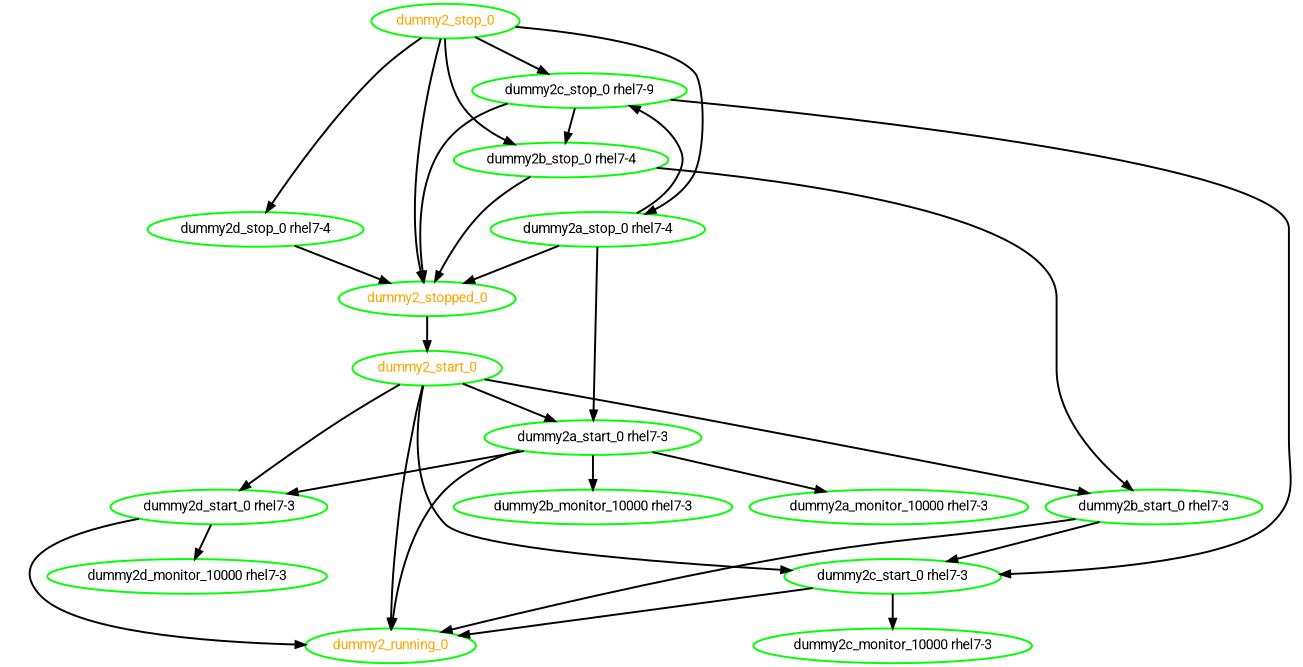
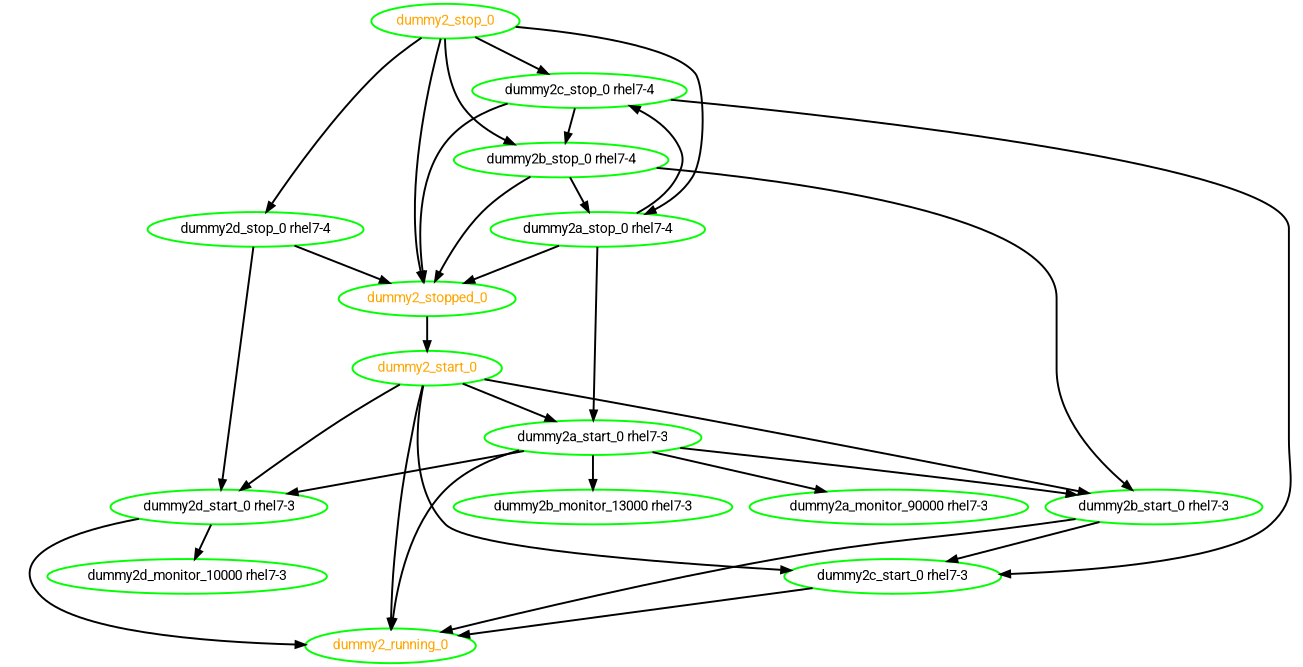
  digraph {
    fontname=Roboto
    node [color=green fontcolor=black fontname=Roboto style=bold]
    edge [fontname=Roboto style=bold]
    dummy2_running_0 [fontcolor=orange]
    dummy2_start_0 [fontcolor=orange]
    "dummy2a_start_0 rhel7-3"
    "dummy2b_start_0 rhel7-3"
    "dummy2c_start_0 rhel7-3"
    "dummy2d_start_0 rhel7-3"
-   "dummy2a_monitor_10000 rhel7-3"
-   "dummy2b_monitor_10000 rhel7-3"
-   "dummy2c_monitor_10000 rhel7-3"
+   "dummy2a_monitor_10000 rhel7-3" [label="dummy2a_monitor_90000 rhel7-3"]
+   "dummy2b_monitor_10000 rhel7-3" [label="dummy2b_monitor_13000 rhel7-3"]
    "dummy2d_monitor_10000 rhel7-3"
    dummy2_stop_0 [fontcolor=orange]
    dummy2_stopped_0 [fontcolor=orange]
    "dummy2a_stop_0 rhel7-4"
    "dummy2b_stop_0 rhel7-4"
-   "dummy2c_stop_0 rhel7-4" [label="dummy2c_stop_0 rhel7-9"]
+   "dummy2c_stop_0 rhel7-4"
    "dummy2d_stop_0 rhel7-4"
    dummy2_start_0 -> dummy2_running_0
    dummy2_start_0 -> "dummy2a_start_0 rhel7-3"
    dummy2_start_0 -> "dummy2b_start_0 rhel7-3"
    dummy2_start_0 -> "dummy2c_start_0 rhel7-3"
    dummy2_start_0 -> "dummy2d_start_0 rhel7-3"
    "dummy2a_start_0 rhel7-3" -> dummy2_running_0
+   "dummy2a_start_0 rhel7-3" -> "dummy2b_start_0 rhel7-3"
    "dummy2a_start_0 rhel7-3" -> "dummy2d_start_0 rhel7-3"
    "dummy2a_start_0 rhel7-3" -> "dummy2a_monitor_10000 rhel7-3"
    "dummy2a_start_0 rhel7-3" -> "dummy2b_monitor_10000 rhel7-3"
    "dummy2b_start_0 rhel7-3" -> dummy2_running_0
    "dummy2b_start_0 rhel7-3" -> "dummy2c_start_0 rhel7-3"
    "dummy2c_start_0 rhel7-3" -> dummy2_running_0
-   "dummy2c_start_0 rhel7-3" -> "dummy2c_monitor_10000 rhel7-3"
    "dummy2d_start_0 rhel7-3" -> dummy2_running_0
    "dummy2d_start_0 rhel7-3" -> "dummy2d_monitor_10000 rhel7-3"
    dummy2_stop_0 -> dummy2_stopped_0
    dummy2_stop_0 -> "dummy2a_stop_0 rhel7-4"
    dummy2_stop_0 -> "dummy2b_stop_0 rhel7-4"
    dummy2_stop_0 -> "dummy2c_stop_0 rhel7-4"
    dummy2_stop_0 -> "dummy2d_stop_0 rhel7-4"
    dummy2_stopped_0 -> dummy2_start_0
    "dummy2a_stop_0 rhel7-4" -> "dummy2a_start_0 rhel7-3"
    "dummy2a_stop_0 rhel7-4" -> dummy2_stopped_0
    "dummy2a_stop_0 rhel7-4" -> "dummy2c_stop_0 rhel7-4"
    "dummy2b_stop_0 rhel7-4" -> "dummy2b_start_0 rhel7-3"
    "dummy2b_stop_0 rhel7-4" -> dummy2_stopped_0
+   "dummy2b_stop_0 rhel7-4" -> "dummy2a_stop_0 rhel7-4"
    "dummy2c_stop_0 rhel7-4" -> "dummy2c_start_0 rhel7-3"
    "dummy2c_stop_0 rhel7-4" -> dummy2_stopped_0
    "dummy2c_stop_0 rhel7-4" -> "dummy2b_stop_0 rhel7-4"
+   "dummy2d_stop_0 rhel7-4" -> "dummy2d_start_0 rhel7-3"
    "dummy2d_stop_0 rhel7-4" -> dummy2_stopped_0
  }
